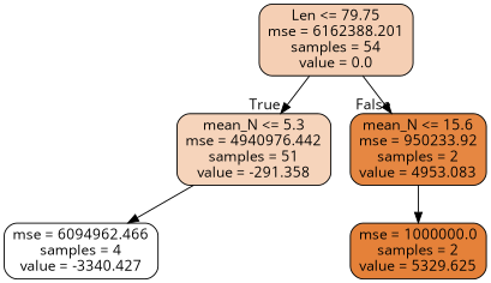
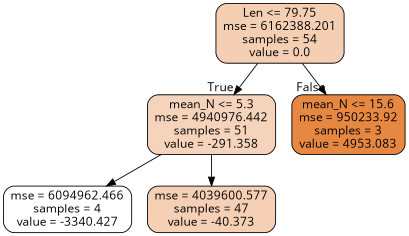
  digraph {
    fontname="Open Sans"
    node [color=black fontname="Open Sans" shape=box style="filled, rounded"]
    edge [fontname="Open Sans"]
    n1 [fillcolor="#f5cfb4" label="Len <= 79.75\nmse = 6162388.201\nsamples = 54\nvalue = 0.0"]
    n2 [fillcolor="#f6d4bb" label="mean_N <= 5.3\nmse = 4940976.442\nsamples = 51\nvalue = -291.358"]
-   n3 [fillcolor="#e68742" label="mean_N <= 15.6\nmse = 950233.92\nsamples = 2\nvalue = 4953.083"]
+   n3 [fillcolor="#e68742" label="mean_N <= 15.6\nmse = 950233.92\nsamples = 3\nvalue = 4953.083"]
    n4 [fillcolor="#ffffff" label="mse = 6094962.466\nsamples = 4\nvalue = -3340.427"]
-   n6 [fillcolor="#e58139" label="mse = 1000000.0\nsamples = 2\nvalue = 5329.625"]
+   n5 [fillcolor="#f5d0b5" label="mse = 4039600.577\nsamples = 47\nvalue = -40.373"]
    n1 -> n2 [headlabel=True labelangle=45 labeldistance=2.5]
    n1 -> n3 [headlabel=False labelangle=-45 labeldistance=2.5]
    n2 -> n4
-   n3 -> n6
+   n2 -> n5
  }
